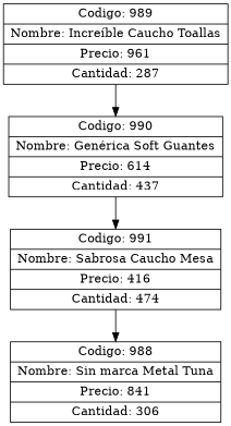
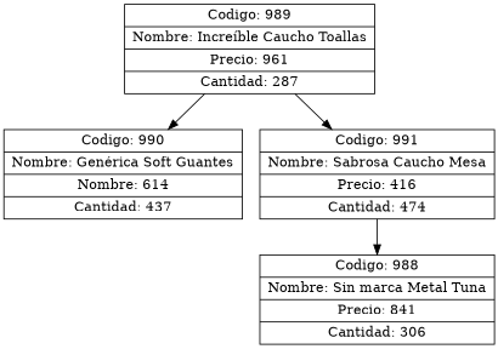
  digraph {
    concentrate=true
    rankdir=UD
    node [shape=record]
    n1 [label="{Codigo: 989|Nombre: Increíble Caucho Toallas|Precio: 961|Cantidad: 287}"]
-   n2 [label="{Codigo: 990|Nombre: Genérica Soft Guantes|Precio: 614|Cantidad: 437}"]
+   n2 [label="{Codigo: 990|Nombre: Genérica Soft Guantes|Nombre: 614|Cantidad: 437}"]
    n3 [label="{Codigo: 988|Nombre: Sin marca Metal Tuna|Precio: 841|Cantidad: 306}"]
    n4 [label="{Codigo: 991|Nombre: Sabrosa Caucho Mesa|Precio: 416|Cantidad: 474}"]
    n1 -> n2
-   n2 -> n4
+   n1 -> n4
    n4 -> n3
  }
